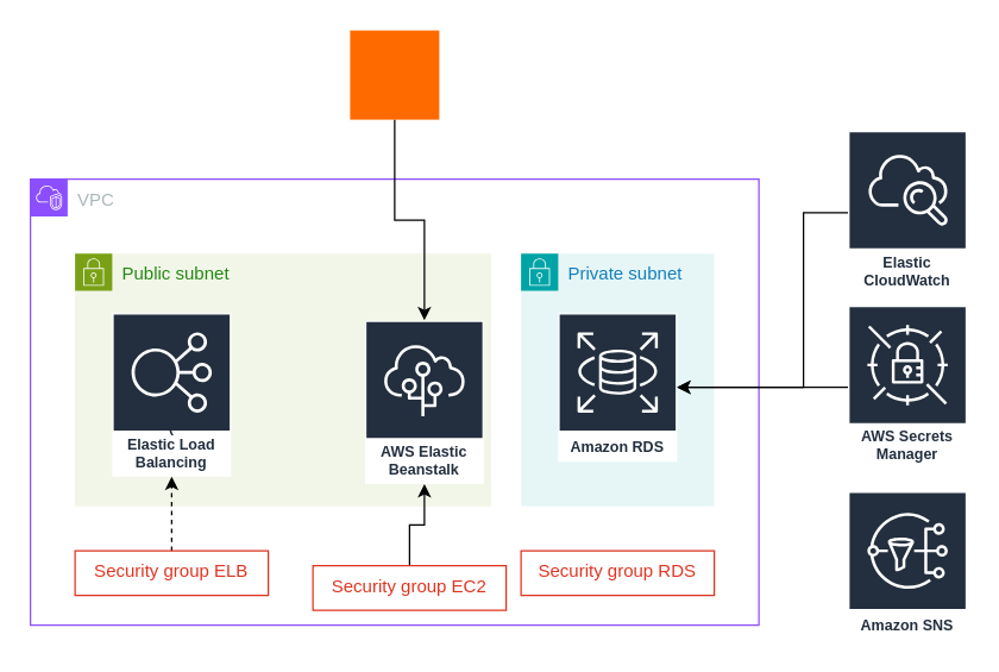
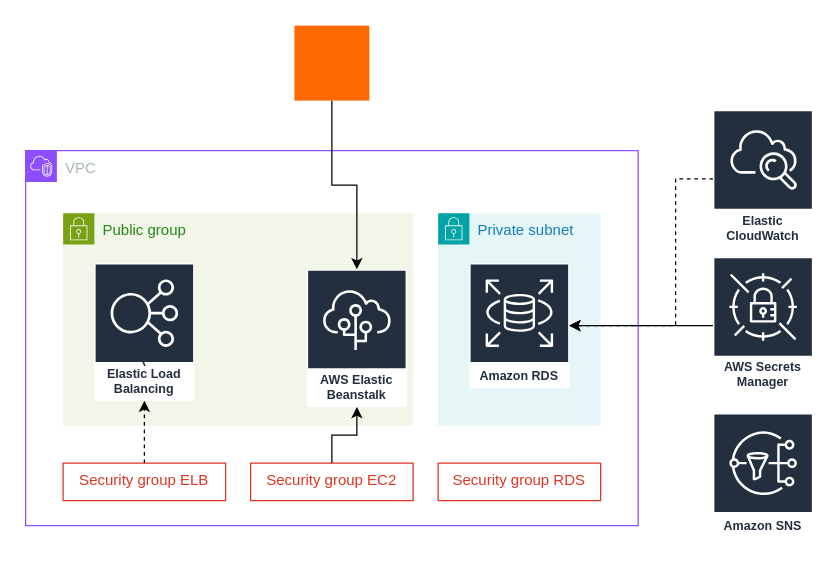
  <mxCell id="0" />
  <mxCell id="1" parent="0" />
  <mxCell id="2" value="" style="points=[];aspect=fixed;html=1;align=center;shadow=0;dashed=0;fillColor=#FF6A00;strokeColor=none;shape=mxgraph.alibaba_cloud.user;" parent="1" vertex="1"><mxGeometry x="235" y="20" width="60" height="60" as="geometry" /></mxCell>
  <mxCell id="3" value="VPC" style="points=[[0,0],[0.25,0],[0.5,0],[0.75,0],[1,0],[1,0.25],[1,0.5],[1,0.75],[1,1],[0.75,1],[0.5,1],[0.25,1],[0,1],[0,0.75],[0,0.5],[0,0.25]];outlineConnect=0;gradientColor=none;html=1;whiteSpace=wrap;fontSize=12;fontStyle=0;container=1;pointerEvents=0;collapsible=0;recursiveResize=0;shape=mxgraph.aws4.group;grIcon=mxgraph.aws4.group_vpc2;strokeColor=#8C4FFF;fillColor=none;verticalAlign=top;align=left;spacingLeft=30;fontColor=#AAB7B8;dashed=0;" parent="1" vertex="1"><mxGeometry x="20" y="120" width="490" height="300" as="geometry" /></mxCell>
- <mxCell id="4" value="Public subnet" style="points=[[0,0],[0.25,0],[0.5,0],[0.75,0],[1,0],[1,0.25],[1,0.5],[1,0.75],[1,1],[0.75,1],[0.5,1],[0.25,1],[0,1],[0,0.75],[0,0.5],[0,0.25]];outlineConnect=0;gradientColor=none;html=1;whiteSpace=wrap;fontSize=12;fontStyle=0;container=1;pointerEvents=0;collapsible=0;recursiveResize=0;shape=mxgraph.aws4.group;grIcon=mxgraph.aws4.group_security_group;grStroke=0;strokeColor=#7AA116;fillColor=#F2F6E8;verticalAlign=top;align=left;spacingLeft=30;fontColor=#248814;dashed=0;" parent="3" vertex="1"><mxGeometry x="30" y="50" width="280" height="170" as="geometry" /></mxCell>
+ <mxCell id="4" value="Public group" style="points=[[0,0],[0.25,0],[0.5,0],[0.75,0],[1,0],[1,0.25],[1,0.5],[1,0.75],[1,1],[0.75,1],[0.5,1],[0.25,1],[0,1],[0,0.75],[0,0.5],[0,0.25]];outlineConnect=0;gradientColor=none;html=1;whiteSpace=wrap;fontSize=12;fontStyle=0;container=1;pointerEvents=0;collapsible=0;recursiveResize=0;shape=mxgraph.aws4.group;grIcon=mxgraph.aws4.group_security_group;grStroke=0;strokeColor=#7AA116;fillColor=#F2F6E8;verticalAlign=top;align=left;spacingLeft=30;fontColor=#248814;dashed=0;" parent="3" vertex="1"><mxGeometry x="30" y="50" width="280" height="170" as="geometry" /></mxCell>
  <mxCell id="5" value="(&lt;div&gt;&lt;span style=&quot;background-color: transparent; color: light-dark(rgb(35, 47, 62), rgb(189, 199, 212));&quot;&gt;Elastic Load Balancing&lt;/span&gt;&lt;/div&gt;" style="sketch=0;outlineConnect=0;fontColor=#232F3E;gradientColor=none;strokeColor=#ffffff;fillColor=#232F3E;dashed=0;verticalLabelPosition=middle;verticalAlign=bottom;align=center;html=1;whiteSpace=wrap;fontSize=10;fontStyle=1;spacing=3;shape=mxgraph.aws4.productIcon;prIcon=mxgraph.aws4.elastic_load_balancing;" parent="4" vertex="1"><mxGeometry x="25" y="40" width="80" height="110" as="geometry" /></mxCell>
  <mxCell id="6" value="AWS Elastic Beanstalk" style="sketch=0;outlineConnect=0;fontColor=#232F3E;gradientColor=none;strokeColor=#ffffff;fillColor=#232F3E;dashed=0;verticalLabelPosition=middle;verticalAlign=bottom;align=center;html=1;whiteSpace=wrap;fontSize=10;fontStyle=1;spacing=3;shape=mxgraph.aws4.productIcon;prIcon=mxgraph.aws4.elastic_beanstalk;" parent="4" vertex="1"><mxGeometry x="195" y="45" width="80" height="110" as="geometry" /></mxCell>
  <mxCell id="7" style="edgeStyle=orthogonalEdgeStyle;rounded=0;orthogonalLoop=1;jettySize=auto;html=1;dashed=1;" parent="3" source="8" target="5" edge="1"><mxGeometry relative="1" as="geometry" /></mxCell>
  <mxCell id="8" value="Security group ELB" style="fillColor=none;strokeColor=#DD3522;verticalAlign=top;fontStyle=0;fontColor=#DD3522;whiteSpace=wrap;html=1;" parent="3" vertex="1"><mxGeometry x="30" y="250" width="130" height="30" as="geometry" /></mxCell>
  <mxCell id="9" style="edgeStyle=orthogonalEdgeStyle;rounded=0;orthogonalLoop=1;jettySize=auto;html=1;" parent="3" source="10" target="6" edge="1"><mxGeometry relative="1" as="geometry" /></mxCell>
- <mxCell id="10" value="Security group EC2" style="fillColor=none;strokeColor=#DD3522;verticalAlign=top;fontStyle=0;fontColor=#DD3522;whiteSpace=wrap;html=1;" parent="3" vertex="1"><mxGeometry x="190" y="260" width="130" height="30" as="geometry" /></mxCell>
+ <mxCell id="10" value="Security group EC2" style="fillColor=none;strokeColor=#DD3522;verticalAlign=top;fontStyle=0;fontColor=#DD3522;whiteSpace=wrap;html=1;" parent="3" vertex="1"><mxGeometry x="180" y="250" width="130" height="30" as="geometry" /></mxCell>
  <mxCell id="11" value="Private subnet" style="points=[[0,0],[0.25,0],[0.5,0],[0.75,0],[1,0],[1,0.25],[1,0.5],[1,0.75],[1,1],[0.75,1],[0.5,1],[0.25,1],[0,1],[0,0.75],[0,0.5],[0,0.25]];outlineConnect=0;gradientColor=none;html=1;whiteSpace=wrap;fontSize=12;fontStyle=0;container=1;pointerEvents=0;collapsible=0;recursiveResize=0;shape=mxgraph.aws4.group;grIcon=mxgraph.aws4.group_security_group;grStroke=0;strokeColor=#00A4A6;fillColor=#E6F6F7;verticalAlign=top;align=left;spacingLeft=30;fontColor=#147EBA;dashed=0;" parent="3" vertex="1"><mxGeometry x="330" y="50" width="130" height="170" as="geometry" /></mxCell>
  <mxCell id="12" value="Amazon RDS" style="sketch=0;outlineConnect=0;fontColor=#232F3E;gradientColor=none;strokeColor=#ffffff;fillColor=#232F3E;dashed=0;verticalLabelPosition=middle;verticalAlign=bottom;align=center;html=1;whiteSpace=wrap;fontSize=10;fontStyle=1;spacing=3;shape=mxgraph.aws4.productIcon;prIcon=mxgraph.aws4.rds;" parent="11" vertex="1"><mxGeometry x="25" y="40" width="80" height="100" as="geometry" /></mxCell>
  <mxCell id="13" value="Security group RDS" style="fillColor=none;strokeColor=#DD3522;verticalAlign=top;fontStyle=0;fontColor=#DD3522;whiteSpace=wrap;html=1;" parent="3" vertex="1"><mxGeometry x="330" y="250" width="130" height="30" as="geometry" /></mxCell>
  <mxCell id="14" value="Amazon SNS" style="sketch=0;outlineConnect=0;fontColor=#232F3E;gradientColor=none;strokeColor=#ffffff;fillColor=#232F3E;dashed=0;verticalLabelPosition=middle;verticalAlign=bottom;align=center;html=1;whiteSpace=wrap;fontSize=10;fontStyle=1;spacing=3;shape=mxgraph.aws4.productIcon;prIcon=mxgraph.aws4.sns;" parent="1" vertex="1"><mxGeometry x="570" y="330" width="80" height="100" as="geometry" /></mxCell>
- <mxCell id="15" style="edgeStyle=orthogonalEdgeStyle;rounded=0;orthogonalLoop=1;jettySize=auto;html=1;" edge="1" parent="1" source="16" target="12"><mxGeometry relative="1" as="geometry"><Array as="points"><mxPoint x="540" y="143" /><mxPoint x="540" y="260" /></Array></mxGeometry></mxCell>
+ <mxCell id="15" style="edgeStyle=orthogonalEdgeStyle;rounded=0;orthogonalLoop=1;jettySize=auto;html=1;dashed=1;" edge="1" parent="1" source="16" target="12"><mxGeometry relative="1" as="geometry"><Array as="points"><mxPoint x="540" y="143" /><mxPoint x="540" y="260" /></Array></mxGeometry></mxCell>
  <mxCell id="16" value="Elastic CloudWatch" style="sketch=0;outlineConnect=0;fontColor=#232F3E;gradientColor=none;strokeColor=#ffffff;fillColor=#232F3E;dashed=0;verticalLabelPosition=middle;verticalAlign=bottom;align=center;html=1;whiteSpace=wrap;fontSize=10;fontStyle=1;spacing=3;shape=mxgraph.aws4.productIcon;prIcon=mxgraph.aws4.cloudwatch;" parent="1" vertex="1"><mxGeometry x="570" y="87.5" width="80" height="110" as="geometry" /></mxCell>
  <mxCell id="17" style="edgeStyle=orthogonalEdgeStyle;rounded=0;orthogonalLoop=1;jettySize=auto;html=1;" edge="1" parent="1" source="18" target="12"><mxGeometry relative="1" as="geometry" /></mxCell>
  <mxCell id="18" value="AWS Secrets Manager" style="sketch=0;outlineConnect=0;fontColor=#232F3E;gradientColor=none;strokeColor=#ffffff;fillColor=#232F3E;dashed=0;verticalLabelPosition=middle;verticalAlign=bottom;align=center;html=1;whiteSpace=wrap;fontSize=10;fontStyle=1;spacing=3;shape=mxgraph.aws4.productIcon;prIcon=mxgraph.aws4.secrets_manager;" parent="1" vertex="1"><mxGeometry x="570" y="205" width="80" height="110" as="geometry" /></mxCell>
  <mxCell id="19" style="edgeStyle=orthogonalEdgeStyle;rounded=0;orthogonalLoop=1;jettySize=auto;html=1;" edge="1" parent="1" source="2" target="6"><mxGeometry relative="1" as="geometry" /></mxCell>
